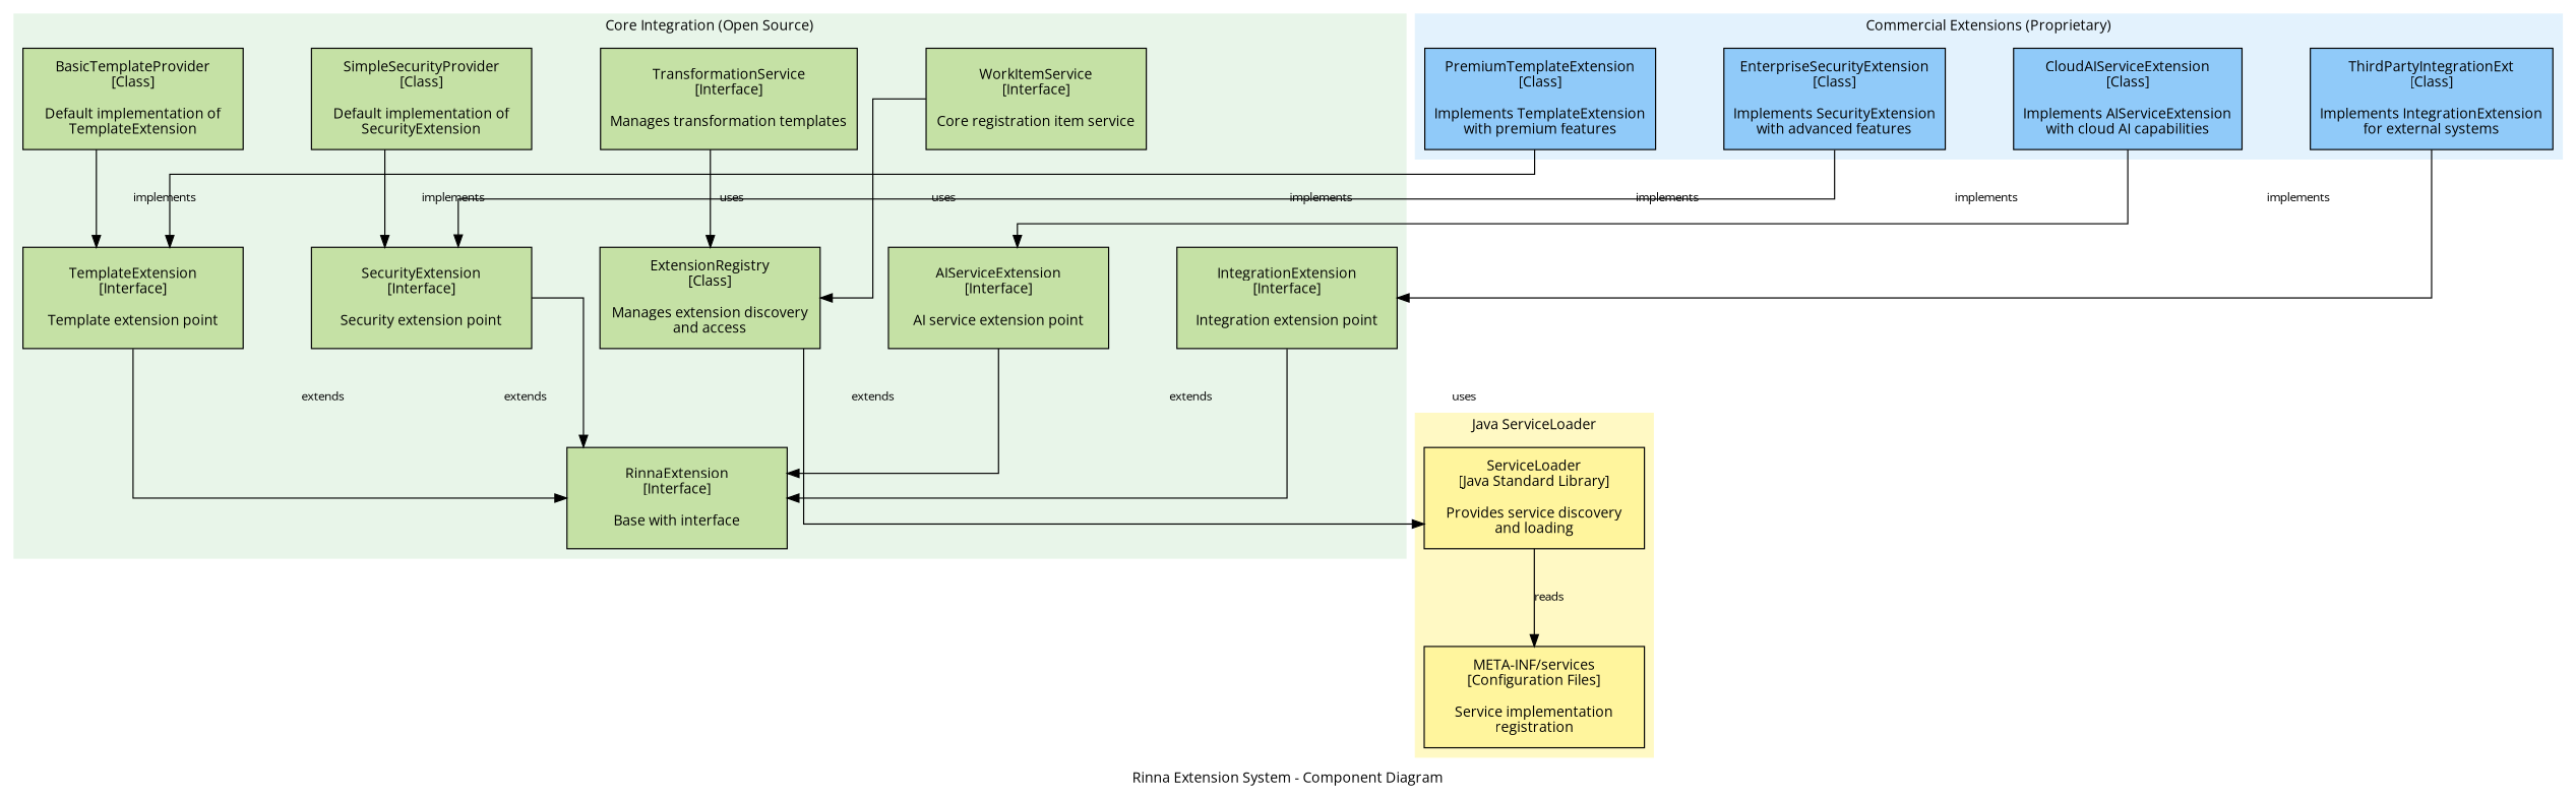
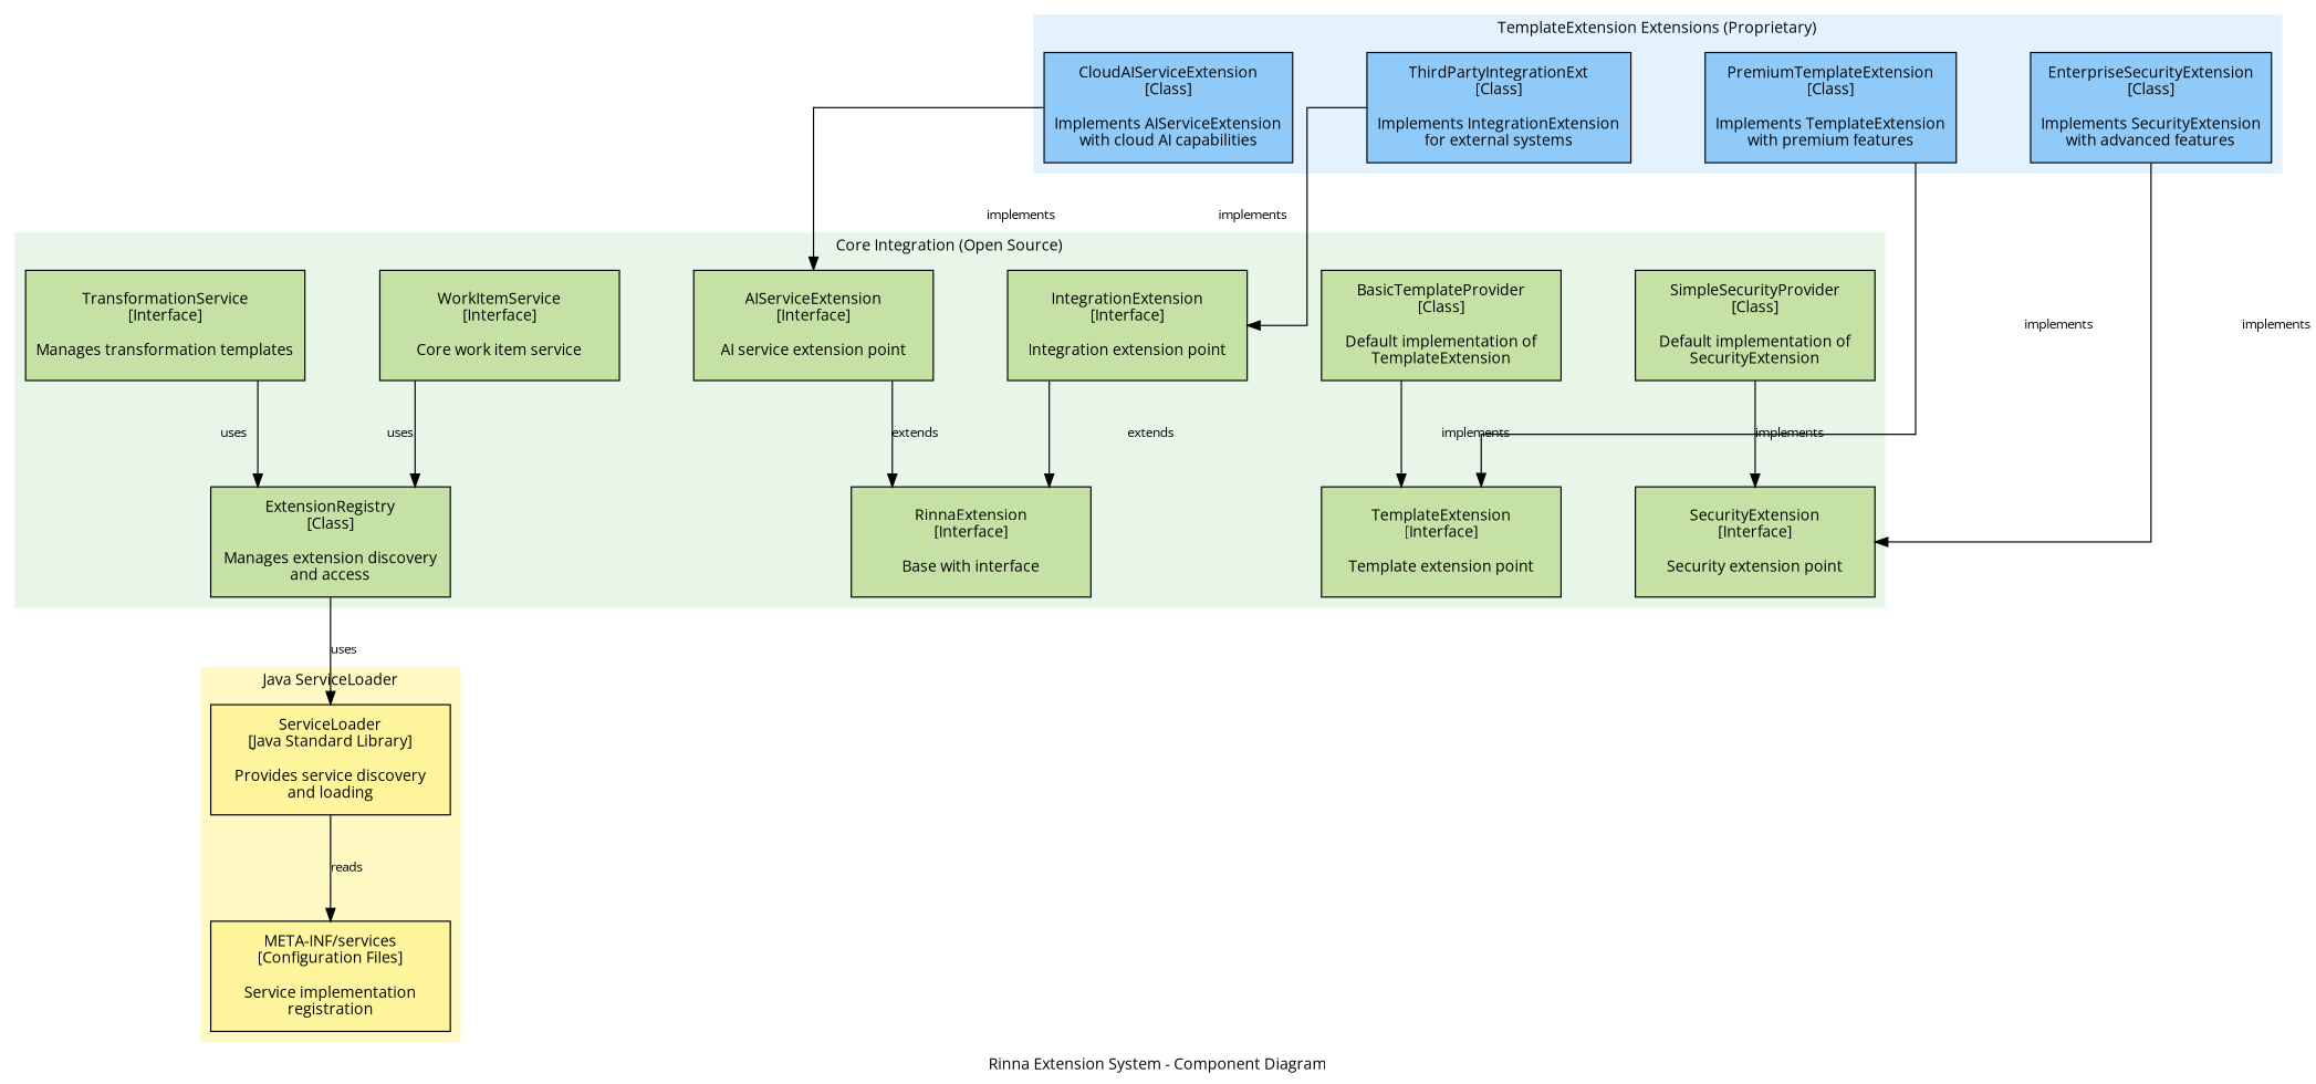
  digraph {
    fontname="Open Sans"
    fontsize=12
    label="Rinna Extension System - Component Diagram"
    nodesep=0.8
    rankdir=TB
    ranksep=1.0
    splines=ortho
    node [fillcolor="#C5E1A5" fontname="Open Sans" fontsize=12 shape=box style=filled]
    edge [fontname="Open Sans" fontsize=10]
    n1 [height=1.2 label="RinnaExtension\n[Interface]\n\nBase with interface" width=2.6]
    n2 [height=1.2 label="ExtensionRegistry\n[Class]\n\nManages extension discovery\nand access" width=2.6]
    n3 [height=1.2 label="TemplateExtension\n[Interface]\n\nTemplate extension point" width=2.6]
    n4 [height=1.2 label="AIServiceExtension\n[Interface]\n\nAI service extension point" width=2.6]
    n5 [height=1.2 label="IntegrationExtension\n[Interface]\n\nIntegration extension point" width=2.6]
    n6 [height=1.2 label="SecurityExtension\n[Interface]\n\nSecurity extension point" width=2.6]
    n7 [height=1.2 label="BasicTemplateProvider\n[Class]\n\nDefault implementation of\nTemplateExtension" width=2.6]
    n8 [height=1.2 label="SimpleSecurityProvider\n[Class]\n\nDefault implementation of\nSecurityExtension" width=2.6]
-   n9 [height=1.2 label="WorkItemService\n[Interface]\n\nCore registration item service" width=2.6]
+   n9 [height=1.2 label="WorkItemService\n[Interface]\n\nCore work item service" width=2.6]
    n10 [height=1.2 label="TransformationService\n[Interface]\n\nManages transformation templates" width=2.6]
    n11 [fillcolor="#90CAF9" height=1.2 label="PremiumTemplateExtension\n[Class]\n\nImplements TemplateExtension\nwith premium features" width=2.6]
    n12 [fillcolor="#90CAF9" height=1.2 label="CloudAIServiceExtension\n[Class]\n\nImplements AIServiceExtension\nwith cloud AI capabilities" width=2.6]
    n13 [fillcolor="#90CAF9" height=1.2 label="EnterpriseSecurityExtension\n[Class]\n\nImplements SecurityExtension\nwith advanced features" width=2.6]
    n14 [fillcolor="#90CAF9" height=1.2 label="ThirdPartyIntegrationExt\n[Class]\n\nImplements IntegrationExtension\nfor external systems" width=2.6]
    n15 [fillcolor="#FFF59D" height=1.2 label="ServiceLoader\n[Java Standard Library]\n\nProvides service discovery\nand loading" width=2.6]
    n16 [fillcolor="#FFF59D" height=1.2 label="META-INF/services\n[Configuration Files]\n\nService implementation\nregistration" width=2.6]
    subgraph cluster_1 {
      color="#E8F5E9"
      fillcolor="#E8F5E9"
      label="Core Integration (Open Source)"
      style=filled
      n1
      n2
      n3
      n4
      n5
      n6
      n7
      n8
      n9
      n10
    }
    subgraph cluster_2 {
      color="#E3F2FD"
      fillcolor="#E3F2FD"
-     label="Commercial Extensions (Proprietary)"
+     label="TemplateExtension Extensions (Proprietary)"
      style=filled
      n11
      n12
      n13
      n14
    }
    subgraph cluster_3 {
      color="#FFF9C4"
      fillcolor="#FFF9C4"
      label="Java ServiceLoader"
      style=filled
      n15
      n16
    }
    n2 -> n15 [label=uses]
-   n3 -> n1 [label=extends]
    n4 -> n1 [label=extends]
    n5 -> n1 [label=extends]
-   n6 -> n1 [label=extends]
    n7 -> n3 [label=implements]
    n8 -> n6 [label=implements]
    n9 -> n2 [label=uses]
    n10 -> n2 [label=uses]
    n11 -> n3 [label=implements]
    n12 -> n4 [label=implements]
    n13 -> n6 [label=implements]
    n14 -> n5 [label=implements]
    n15 -> n16 [label=reads]
  }
